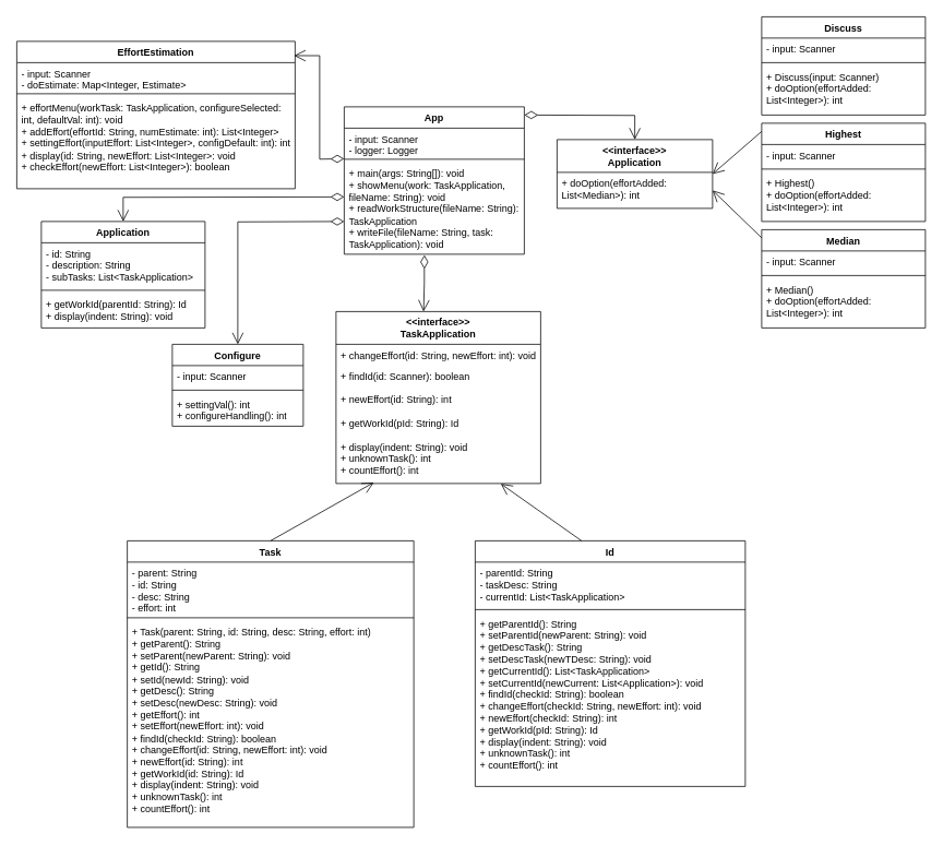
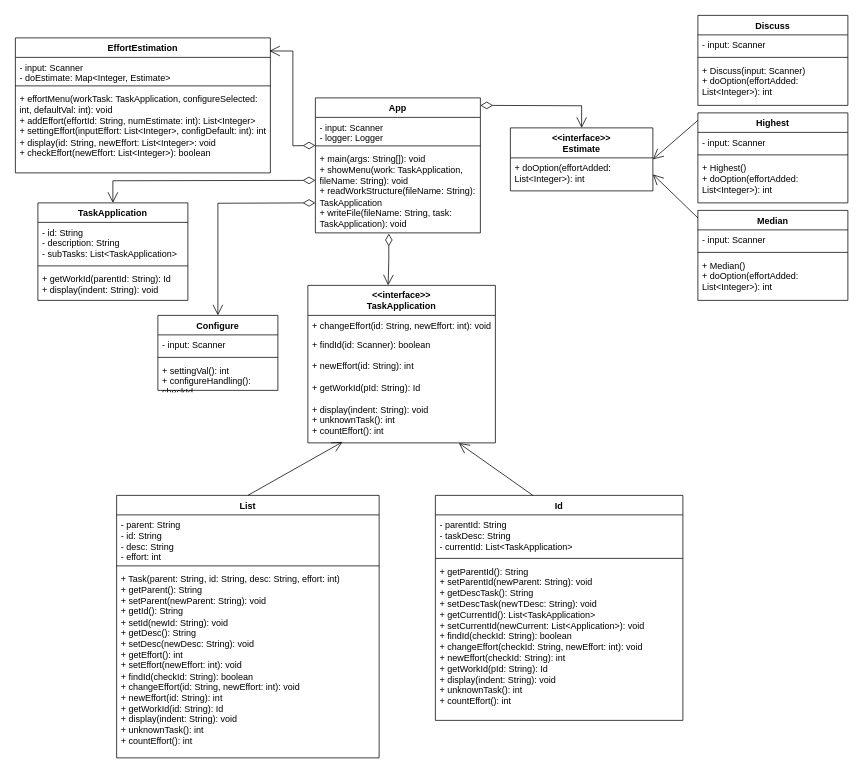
  <mxCell id="0" />
  <mxCell id="1" parent="0" />
  <mxCell id="2" value="EffortEstimation" style="swimlane;fontStyle=1;align=center;verticalAlign=top;childLayout=stackLayout;horizontal=1;startSize=26;horizontalStack=0;resizeParent=1;resizeParentMax=0;resizeLast=0;collapsible=1;marginBottom=0;whiteSpace=wrap;html=1;labelBackgroundColor=none;" parent="1" vertex="1"><mxGeometry x="20" y="50" width="340" height="180" as="geometry" /></mxCell>
  <mxCell id="3" value="- input: Scanner&lt;div&gt;- doEstimate: Map&amp;lt;Integer, Estimate&amp;gt;&lt;/div&gt;" style="text;strokeColor=none;fillColor=none;align=left;verticalAlign=top;spacingLeft=4;spacingRight=4;overflow=hidden;rotatable=0;points=[[0,0.5],[1,0.5]];portConstraint=eastwest;whiteSpace=wrap;html=1;labelBackgroundColor=none;" parent="2" vertex="1"><mxGeometry y="26" width="340" height="34" as="geometry" /></mxCell>
  <mxCell id="4" value="" style="line;strokeWidth=1;fillColor=none;align=left;verticalAlign=middle;spacingTop=-1;spacingLeft=3;spacingRight=3;rotatable=0;labelPosition=right;points=[];portConstraint=eastwest;labelBackgroundColor=none;" parent="2" vertex="1"><mxGeometry y="60" width="340" height="8" as="geometry" /></mxCell>
  <mxCell id="5" value="+ effortMenu(workTask: TaskApplication, configureSelected: int, defaultVal: int): void&lt;div&gt;+ addEffort(effortId: String, numEstimate: int): List&amp;lt;Integer&amp;gt;&lt;/div&gt;&lt;div&gt;+ settingEffort(inputEffort: List&amp;lt;Integer&amp;gt;, configDefault: int): int&lt;/div&gt;&lt;div&gt;+ display(id: String, newEffort: List&amp;lt;Integer&amp;gt;: void&lt;/div&gt;&lt;div&gt;+ checkEffort(newEffort: List&amp;lt;Integer&amp;gt;): boolean&lt;/div&gt;" style="text;strokeColor=none;fillColor=none;align=left;verticalAlign=top;spacingLeft=4;spacingRight=4;overflow=hidden;rotatable=0;points=[[0,0.5],[1,0.5]];portConstraint=eastwest;whiteSpace=wrap;html=1;labelBackgroundColor=none;" parent="2" vertex="1"><mxGeometry y="68" width="340" height="112" as="geometry" /></mxCell>
  <mxCell id="6" value="App" style="swimlane;fontStyle=1;align=center;verticalAlign=top;childLayout=stackLayout;horizontal=1;startSize=26;horizontalStack=0;resizeParent=1;resizeParentMax=0;resizeLast=0;collapsible=1;marginBottom=0;whiteSpace=wrap;html=1;labelBackgroundColor=none;" parent="1" vertex="1"><mxGeometry x="420" y="130" width="220" height="180" as="geometry" /></mxCell>
  <mxCell id="7" value="- input: Scanner&lt;div&gt;- logger: Logger&lt;/div&gt;" style="text;strokeColor=none;fillColor=none;align=left;verticalAlign=top;spacingLeft=4;spacingRight=4;overflow=hidden;rotatable=0;points=[[0,0.5],[1,0.5]];portConstraint=eastwest;whiteSpace=wrap;html=1;labelBackgroundColor=none;" parent="6" vertex="1"><mxGeometry y="26" width="220" height="34" as="geometry" /></mxCell>
  <mxCell id="8" value="" style="endArrow=open;html=1;endSize=12;startArrow=diamondThin;startSize=14;startFill=0;edgeStyle=orthogonalEdgeStyle;align=left;verticalAlign=bottom;rounded=0;entryX=0.996;entryY=0.097;entryDx=0;entryDy=0;entryPerimeter=0;labelBackgroundColor=none;fontColor=default;" parent="6" target="2" edge="1"><mxGeometry x="-1" y="3" relative="1" as="geometry"><mxPoint y="63.38" as="sourcePoint" /><mxPoint x="160" y="63.38" as="targetPoint" /></mxGeometry></mxCell>
  <mxCell id="9" value="" style="line;strokeWidth=1;fillColor=none;align=left;verticalAlign=middle;spacingTop=-1;spacingLeft=3;spacingRight=3;rotatable=0;labelPosition=right;points=[];portConstraint=eastwest;labelBackgroundColor=none;" parent="6" vertex="1"><mxGeometry y="60" width="220" height="8" as="geometry" /></mxCell>
  <mxCell id="10" value="&lt;div&gt;+ main(args: String[]): void&lt;/div&gt;&lt;div&gt;+ showMenu(work: TaskApplication, fileName: String): void&lt;/div&gt;&lt;div&gt;+ readWorkStructure(fileName: String): TaskApplication&lt;/div&gt;&lt;div&gt;+ writeFile(fileName: String, task: TaskApplication): void&lt;/div&gt;" style="text;strokeColor=none;fillColor=none;align=left;verticalAlign=top;spacingLeft=4;spacingRight=4;overflow=hidden;rotatable=0;points=[[0,0.5],[1,0.5]];portConstraint=eastwest;whiteSpace=wrap;html=1;labelBackgroundColor=none;" parent="6" vertex="1"><mxGeometry y="68" width="220" height="112" as="geometry" /></mxCell>
  <mxCell id="11" value="" style="endArrow=open;html=1;endSize=12;startArrow=diamondThin;startSize=14;startFill=0;edgeStyle=orthogonalEdgeStyle;align=left;verticalAlign=bottom;rounded=0;entryX=0.5;entryY=0;entryDx=0;entryDy=0;labelBackgroundColor=none;fontColor=default;" parent="6" target="18" edge="1"><mxGeometry x="-1" y="3" relative="1" as="geometry"><mxPoint y="140" as="sourcePoint" /><mxPoint x="160" y="140" as="targetPoint" /></mxGeometry></mxCell>
- <mxCell id="12" value="Application" style="swimlane;fontStyle=1;align=center;verticalAlign=top;childLayout=stackLayout;horizontal=1;startSize=26;horizontalStack=0;resizeParent=1;resizeParentMax=0;resizeLast=0;collapsible=1;marginBottom=0;whiteSpace=wrap;html=1;labelBackgroundColor=none;" parent="1" vertex="1"><mxGeometry x="50" y="270" width="200" height="130" as="geometry" /></mxCell>
+ <mxCell id="12" value="TaskApplication" style="swimlane;fontStyle=1;align=center;verticalAlign=top;childLayout=stackLayout;horizontal=1;startSize=26;horizontalStack=0;resizeParent=1;resizeParentMax=0;resizeLast=0;collapsible=1;marginBottom=0;whiteSpace=wrap;html=1;labelBackgroundColor=none;" parent="1" vertex="1"><mxGeometry x="50" y="270" width="200" height="130" as="geometry" /></mxCell>
  <mxCell id="13" value="- id: String&lt;div&gt;- description: String&lt;/div&gt;&lt;div&gt;- subTasks: List&amp;lt;TaskApplication&amp;gt;&lt;/div&gt;" style="text;strokeColor=none;fillColor=none;align=left;verticalAlign=top;spacingLeft=4;spacingRight=4;overflow=hidden;rotatable=0;points=[[0,0.5],[1,0.5]];portConstraint=eastwest;whiteSpace=wrap;html=1;labelBackgroundColor=none;" parent="12" vertex="1"><mxGeometry y="26" width="200" height="54" as="geometry" /></mxCell>
  <mxCell id="14" value="" style="line;strokeWidth=1;fillColor=none;align=left;verticalAlign=middle;spacingTop=-1;spacingLeft=3;spacingRight=3;rotatable=0;labelPosition=right;points=[];portConstraint=eastwest;labelBackgroundColor=none;" parent="12" vertex="1"><mxGeometry y="80" width="200" height="8" as="geometry" /></mxCell>
  <mxCell id="15" value="+ getWorkId(parentId: String): Id&lt;div&gt;+ display(indent: String): void&lt;/div&gt;" style="text;strokeColor=none;fillColor=none;align=left;verticalAlign=top;spacingLeft=4;spacingRight=4;overflow=hidden;rotatable=0;points=[[0,0.5],[1,0.5]];portConstraint=eastwest;whiteSpace=wrap;html=1;labelBackgroundColor=none;" parent="12" vertex="1"><mxGeometry y="88" width="200" height="42" as="geometry" /></mxCell>
- <mxCell id="16" value="&lt;div&gt;&amp;lt;&amp;lt;interface&amp;gt;&amp;gt;&lt;/div&gt;Application" style="swimlane;fontStyle=1;align=center;verticalAlign=top;childLayout=stackLayout;horizontal=1;startSize=40;horizontalStack=0;resizeParent=1;resizeParentMax=0;resizeLast=0;collapsible=1;marginBottom=0;whiteSpace=wrap;html=1;labelBackgroundColor=none;" parent="1" vertex="1"><mxGeometry x="680" y="170" width="190" height="84" as="geometry" /></mxCell>
- <mxCell id="17" value="+ doOption(effortAdded: List&amp;lt;Median&amp;gt;): int" style="text;strokeColor=none;fillColor=none;align=left;verticalAlign=top;spacingLeft=4;spacingRight=4;overflow=hidden;rotatable=0;points=[[0,0.5],[1,0.5]];portConstraint=eastwest;whiteSpace=wrap;html=1;labelBackgroundColor=none;" parent="16" vertex="1"><mxGeometry y="40" width="190" height="44" as="geometry" /></mxCell>
+ <mxCell id="16" value="&lt;div&gt;&amp;lt;&amp;lt;interface&amp;gt;&amp;gt;&lt;/div&gt;Estimate" style="swimlane;fontStyle=1;align=center;verticalAlign=top;childLayout=stackLayout;horizontal=1;startSize=40;horizontalStack=0;resizeParent=1;resizeParentMax=0;resizeLast=0;collapsible=1;marginBottom=0;whiteSpace=wrap;html=1;labelBackgroundColor=none;" parent="1" vertex="1"><mxGeometry x="680" y="170" width="190" height="84" as="geometry" /></mxCell>
+ <mxCell id="17" value="+ doOption(effortAdded: List&amp;lt;Integer&amp;gt;): int" style="text;strokeColor=none;fillColor=none;align=left;verticalAlign=top;spacingLeft=4;spacingRight=4;overflow=hidden;rotatable=0;points=[[0,0.5],[1,0.5]];portConstraint=eastwest;whiteSpace=wrap;html=1;labelBackgroundColor=none;" parent="16" vertex="1"><mxGeometry y="40" width="190" height="44" as="geometry" /></mxCell>
  <mxCell id="18" value="Configure" style="swimlane;fontStyle=1;align=center;verticalAlign=top;childLayout=stackLayout;horizontal=1;startSize=26;horizontalStack=0;resizeParent=1;resizeParentMax=0;resizeLast=0;collapsible=1;marginBottom=0;whiteSpace=wrap;html=1;labelBackgroundColor=none;" parent="1" vertex="1"><mxGeometry x="210" y="420" width="160" height="100" as="geometry" /></mxCell>
  <mxCell id="19" value="- input: Scanner" style="text;strokeColor=none;fillColor=none;align=left;verticalAlign=top;spacingLeft=4;spacingRight=4;overflow=hidden;rotatable=0;points=[[0,0.5],[1,0.5]];portConstraint=eastwest;whiteSpace=wrap;html=1;labelBackgroundColor=none;" parent="18" vertex="1"><mxGeometry y="26" width="160" height="26" as="geometry" /></mxCell>
  <mxCell id="20" value="" style="line;strokeWidth=1;fillColor=none;align=left;verticalAlign=middle;spacingTop=-1;spacingLeft=3;spacingRight=3;rotatable=0;labelPosition=right;points=[];portConstraint=eastwest;labelBackgroundColor=none;" parent="18" vertex="1"><mxGeometry y="52" width="160" height="8" as="geometry" /></mxCell>
- <mxCell id="21" value="+ settingVal(): int&lt;div&gt;+ configureHandling(): int&lt;/div&gt;" style="text;strokeColor=none;fillColor=none;align=left;verticalAlign=top;spacingLeft=4;spacingRight=4;overflow=hidden;rotatable=0;points=[[0,0.5],[1,0.5]];portConstraint=eastwest;whiteSpace=wrap;html=1;labelBackgroundColor=none;" parent="18" vertex="1"><mxGeometry y="60" width="160" height="40" as="geometry" /></mxCell>
+ <mxCell id="21" value="+ settingVal(): int&lt;div&gt;+ configureHandling(): checkId&lt;/div&gt;" style="text;strokeColor=none;fillColor=none;align=left;verticalAlign=top;spacingLeft=4;spacingRight=4;overflow=hidden;rotatable=0;points=[[0,0.5],[1,0.5]];portConstraint=eastwest;whiteSpace=wrap;html=1;labelBackgroundColor=none;" parent="18" vertex="1"><mxGeometry y="60" width="160" height="40" as="geometry" /></mxCell>
  <mxCell id="22" value="Discuss" style="swimlane;fontStyle=1;align=center;verticalAlign=top;childLayout=stackLayout;horizontal=1;startSize=26;horizontalStack=0;resizeParent=1;resizeParentMax=0;resizeLast=0;collapsible=1;marginBottom=0;whiteSpace=wrap;html=1;labelBackgroundColor=none;" parent="1" vertex="1"><mxGeometry x="930" y="20" width="200" height="120" as="geometry" /></mxCell>
  <mxCell id="23" value="- input: Scanner" style="text;strokeColor=none;fillColor=none;align=left;verticalAlign=top;spacingLeft=4;spacingRight=4;overflow=hidden;rotatable=0;points=[[0,0.5],[1,0.5]];portConstraint=eastwest;whiteSpace=wrap;html=1;labelBackgroundColor=none;" parent="22" vertex="1"><mxGeometry y="26" width="200" height="26" as="geometry" /></mxCell>
  <mxCell id="24" value="" style="line;strokeWidth=1;fillColor=none;align=left;verticalAlign=middle;spacingTop=-1;spacingLeft=3;spacingRight=3;rotatable=0;labelPosition=right;points=[];portConstraint=eastwest;labelBackgroundColor=none;" parent="22" vertex="1"><mxGeometry y="52" width="200" height="8" as="geometry" /></mxCell>
  <mxCell id="25" value="+ Discuss(input: Scanner)&lt;div&gt;+ doOption(effortAdded: List&amp;lt;Integer&amp;gt;): int&lt;/div&gt;" style="text;strokeColor=none;fillColor=none;align=left;verticalAlign=top;spacingLeft=4;spacingRight=4;overflow=hidden;rotatable=0;points=[[0,0.5],[1,0.5]];portConstraint=eastwest;whiteSpace=wrap;html=1;labelBackgroundColor=none;" parent="22" vertex="1"><mxGeometry y="60" width="200" height="60" as="geometry" /></mxCell>
  <mxCell id="26" value="Highest" style="swimlane;fontStyle=1;align=center;verticalAlign=top;childLayout=stackLayout;horizontal=1;startSize=26;horizontalStack=0;resizeParent=1;resizeParentMax=0;resizeLast=0;collapsible=1;marginBottom=0;whiteSpace=wrap;html=1;labelBackgroundColor=none;" parent="1" vertex="1"><mxGeometry x="930" y="150" width="200" height="120" as="geometry" /></mxCell>
  <mxCell id="27" value="" style="endArrow=open;endFill=1;endSize=12;html=1;rounded=0;entryX=1;entryY=0.5;entryDx=0;entryDy=0;labelBackgroundColor=none;fontColor=default;" parent="26" target="16" edge="1"><mxGeometry width="160" relative="1" as="geometry"><mxPoint y="10" as="sourcePoint" /><mxPoint x="160" y="10" as="targetPoint" /></mxGeometry></mxCell>
  <mxCell id="28" value="- input: Scanner" style="text;strokeColor=none;fillColor=none;align=left;verticalAlign=top;spacingLeft=4;spacingRight=4;overflow=hidden;rotatable=0;points=[[0,0.5],[1,0.5]];portConstraint=eastwest;whiteSpace=wrap;html=1;labelBackgroundColor=none;" parent="26" vertex="1"><mxGeometry y="26" width="200" height="26" as="geometry" /></mxCell>
  <mxCell id="29" value="" style="line;strokeWidth=1;fillColor=none;align=left;verticalAlign=middle;spacingTop=-1;spacingLeft=3;spacingRight=3;rotatable=0;labelPosition=right;points=[];portConstraint=eastwest;labelBackgroundColor=none;" parent="26" vertex="1"><mxGeometry y="52" width="200" height="8" as="geometry" /></mxCell>
  <mxCell id="30" value="+ Highest()&lt;div&gt;+ doOption(effortAdded: List&amp;lt;Integer&amp;gt;): int&lt;/div&gt;" style="text;strokeColor=none;fillColor=none;align=left;verticalAlign=top;spacingLeft=4;spacingRight=4;overflow=hidden;rotatable=0;points=[[0,0.5],[1,0.5]];portConstraint=eastwest;whiteSpace=wrap;html=1;labelBackgroundColor=none;" parent="26" vertex="1"><mxGeometry y="60" width="200" height="60" as="geometry" /></mxCell>
  <mxCell id="31" value="Median" style="swimlane;fontStyle=1;align=center;verticalAlign=top;childLayout=stackLayout;horizontal=1;startSize=26;horizontalStack=0;resizeParent=1;resizeParentMax=0;resizeLast=0;collapsible=1;marginBottom=0;whiteSpace=wrap;html=1;labelBackgroundColor=none;" parent="1" vertex="1"><mxGeometry x="930" y="280" width="200" height="120" as="geometry" /></mxCell>
  <mxCell id="32" value="" style="endArrow=open;endFill=1;endSize=12;html=1;rounded=0;entryX=1;entryY=0.5;entryDx=0;entryDy=0;labelBackgroundColor=none;fontColor=default;" parent="31" target="17" edge="1"><mxGeometry width="160" relative="1" as="geometry"><mxPoint y="10" as="sourcePoint" /><mxPoint x="160" y="10" as="targetPoint" /></mxGeometry></mxCell>
  <mxCell id="33" value="- input: Scanner" style="text;strokeColor=none;fillColor=none;align=left;verticalAlign=top;spacingLeft=4;spacingRight=4;overflow=hidden;rotatable=0;points=[[0,0.5],[1,0.5]];portConstraint=eastwest;whiteSpace=wrap;html=1;labelBackgroundColor=none;" parent="31" vertex="1"><mxGeometry y="26" width="200" height="26" as="geometry" /></mxCell>
  <mxCell id="34" value="" style="line;strokeWidth=1;fillColor=none;align=left;verticalAlign=middle;spacingTop=-1;spacingLeft=3;spacingRight=3;rotatable=0;labelPosition=right;points=[];portConstraint=eastwest;labelBackgroundColor=none;" parent="31" vertex="1"><mxGeometry y="52" width="200" height="8" as="geometry" /></mxCell>
  <mxCell id="35" value="+ Median()&lt;div&gt;+ doOption(effortAdded: List&amp;lt;Integer&amp;gt;): int&lt;/div&gt;" style="text;strokeColor=none;fillColor=none;align=left;verticalAlign=top;spacingLeft=4;spacingRight=4;overflow=hidden;rotatable=0;points=[[0,0.5],[1,0.5]];portConstraint=eastwest;whiteSpace=wrap;html=1;labelBackgroundColor=none;" parent="31" vertex="1"><mxGeometry y="60" width="200" height="60" as="geometry" /></mxCell>
  <mxCell id="36" value="&lt;div&gt;&lt;b&gt;&amp;lt;&amp;lt;interface&amp;gt;&amp;gt;&lt;/b&gt;&lt;/div&gt;&lt;b&gt;TaskApplication&lt;/b&gt;" style="swimlane;fontStyle=0;childLayout=stackLayout;horizontal=1;startSize=40;fillColor=none;horizontalStack=0;resizeParent=1;resizeParentMax=0;resizeLast=0;collapsible=1;marginBottom=0;whiteSpace=wrap;html=1;labelBackgroundColor=none;" parent="1" vertex="1"><mxGeometry x="410" y="380" width="250" height="210" as="geometry" /></mxCell>
  <mxCell id="37" value="+ changeEffort(id: String, newEffort: int): void" style="text;strokeColor=none;fillColor=none;align=left;verticalAlign=top;spacingLeft=4;spacingRight=4;overflow=hidden;rotatable=0;points=[[0,0.5],[1,0.5]];portConstraint=eastwest;whiteSpace=wrap;html=1;labelBackgroundColor=none;" parent="36" vertex="1"><mxGeometry y="40" width="250" height="26" as="geometry" /></mxCell>
  <mxCell id="38" value="+ findId(id: Scanner): boolean" style="text;strokeColor=none;fillColor=none;align=left;verticalAlign=top;spacingLeft=4;spacingRight=4;overflow=hidden;rotatable=0;points=[[0,0.5],[1,0.5]];portConstraint=eastwest;whiteSpace=wrap;html=1;labelBackgroundColor=none;" parent="36" vertex="1"><mxGeometry y="66" width="250" height="28" as="geometry" /></mxCell>
  <mxCell id="39" value="+ newEffort(id: String): int&lt;div&gt;&lt;br&gt;&lt;/div&gt;&lt;div&gt;+ getWorkId(pId: String): Id&lt;/div&gt;&lt;div&gt;&lt;br&gt;&lt;/div&gt;&lt;div&gt;+ display(indent: String): void&lt;/div&gt;&lt;div&gt;+ unknownTask(): int&lt;/div&gt;&lt;div&gt;+ countEffort(): int&lt;/div&gt;" style="text;strokeColor=none;fillColor=none;align=left;verticalAlign=top;spacingLeft=4;spacingRight=4;overflow=hidden;rotatable=0;points=[[0,0.5],[1,0.5]];portConstraint=eastwest;whiteSpace=wrap;html=1;labelBackgroundColor=none;" parent="36" vertex="1"><mxGeometry y="94" width="250" height="116" as="geometry" /></mxCell>
- <mxCell id="40" value="Task" style="swimlane;fontStyle=1;align=center;verticalAlign=top;childLayout=stackLayout;horizontal=1;startSize=26;horizontalStack=0;resizeParent=1;resizeParentMax=0;resizeLast=0;collapsible=1;marginBottom=0;whiteSpace=wrap;html=1;labelBackgroundColor=none;" parent="1" vertex="1"><mxGeometry x="155" y="660" width="350" height="350" as="geometry" /></mxCell>
+ <mxCell id="40" value="List" style="swimlane;fontStyle=1;align=center;verticalAlign=top;childLayout=stackLayout;horizontal=1;startSize=26;horizontalStack=0;resizeParent=1;resizeParentMax=0;resizeLast=0;collapsible=1;marginBottom=0;whiteSpace=wrap;html=1;labelBackgroundColor=none;" parent="1" vertex="1"><mxGeometry x="155" y="660" width="350" height="350" as="geometry" /></mxCell>
  <mxCell id="41" value="- parent: String&lt;div&gt;- id: String&lt;/div&gt;&lt;div&gt;- desc: String&lt;/div&gt;&lt;div&gt;- effort: int&lt;br&gt;&lt;div&gt;&lt;br&gt;&lt;/div&gt;&lt;/div&gt;" style="text;strokeColor=none;fillColor=none;align=left;verticalAlign=top;spacingLeft=4;spacingRight=4;overflow=hidden;rotatable=0;points=[[0,0.5],[1,0.5]];portConstraint=eastwest;whiteSpace=wrap;html=1;labelBackgroundColor=none;" parent="40" vertex="1"><mxGeometry y="26" width="350" height="64" as="geometry" /></mxCell>
  <mxCell id="42" value="" style="line;strokeWidth=1;fillColor=none;align=left;verticalAlign=middle;spacingTop=-1;spacingLeft=3;spacingRight=3;rotatable=0;labelPosition=right;points=[];portConstraint=eastwest;labelBackgroundColor=none;" parent="40" vertex="1"><mxGeometry y="90" width="350" height="8" as="geometry" /></mxCell>
  <mxCell id="43" value="+ Task(parent: String, id: String, desc: String, effort: int)&lt;div&gt;+ getParent(): String&lt;/div&gt;&lt;div&gt;+ setParent(newParent: String): void&lt;/div&gt;&lt;div&gt;&lt;div&gt;+ getId(): String&lt;/div&gt;&lt;div&gt;+ setId(newId: String): void&lt;/div&gt;&lt;/div&gt;&lt;div&gt;&lt;div&gt;+ getDesc(): String&lt;/div&gt;&lt;div&gt;+ setDesc(newDesc: String): void&lt;/div&gt;&lt;/div&gt;&lt;div&gt;&lt;div&gt;+ getEffort(): int&lt;/div&gt;&lt;div&gt;+ setEffort(newEffort: int): void&lt;/div&gt;&lt;/div&gt;&lt;div&gt;&lt;div&gt;+ findId(checkId: String): boolean&lt;/div&gt;&lt;div&gt;+ changeEffort(id: String, newEffort: int): void&lt;/div&gt;&lt;/div&gt;&lt;div&gt;+ newEffort(id: String): int&lt;/div&gt;&lt;div&gt;+ getWorkId(id: String): Id&lt;/div&gt;&lt;div&gt;+ display(indent: String): void&lt;/div&gt;&lt;div&gt;+ unknownTask(): int&lt;/div&gt;&lt;div&gt;+ countEffort(): int&lt;/div&gt;" style="text;strokeColor=none;fillColor=none;align=left;verticalAlign=top;spacingLeft=4;spacingRight=4;overflow=hidden;rotatable=0;points=[[0,0.5],[1,0.5]];portConstraint=eastwest;whiteSpace=wrap;html=1;labelBackgroundColor=none;" parent="40" vertex="1"><mxGeometry y="98" width="350" height="252" as="geometry" /></mxCell>
  <mxCell id="44" value="Id" style="swimlane;fontStyle=1;align=center;verticalAlign=top;childLayout=stackLayout;horizontal=1;startSize=26;horizontalStack=0;resizeParent=1;resizeParentMax=0;resizeLast=0;collapsible=1;marginBottom=0;whiteSpace=wrap;html=1;labelBackgroundColor=none;" parent="1" vertex="1"><mxGeometry x="580" y="660" width="330" height="300" as="geometry" /></mxCell>
  <mxCell id="45" value="" style="endArrow=open;endFill=1;endSize=12;html=1;rounded=0;entryX=0.805;entryY=1.003;entryDx=0;entryDy=0;entryPerimeter=0;labelBackgroundColor=none;fontColor=default;" parent="44" target="39" edge="1"><mxGeometry width="160" relative="1" as="geometry"><mxPoint x="130" as="sourcePoint" /><mxPoint x="20" y="-57" as="targetPoint" /></mxGeometry></mxCell>
  <mxCell id="46" value="- parentId: String&lt;div&gt;- taskDesc: String&lt;/div&gt;&lt;div&gt;- currentId: List&amp;lt;TaskApplication&amp;gt;&lt;/div&gt;" style="text;strokeColor=none;fillColor=none;align=left;verticalAlign=top;spacingLeft=4;spacingRight=4;overflow=hidden;rotatable=0;points=[[0,0.5],[1,0.5]];portConstraint=eastwest;whiteSpace=wrap;html=1;labelBackgroundColor=none;" parent="44" vertex="1"><mxGeometry y="26" width="330" height="54" as="geometry" /></mxCell>
  <mxCell id="47" value="" style="line;strokeWidth=1;fillColor=none;align=left;verticalAlign=middle;spacingTop=-1;spacingLeft=3;spacingRight=3;rotatable=0;labelPosition=right;points=[];portConstraint=eastwest;labelBackgroundColor=none;" parent="44" vertex="1"><mxGeometry y="80" width="330" height="8" as="geometry" /></mxCell>
  <mxCell id="48" value="&lt;div&gt;&lt;div&gt;+ getParentId(): String&lt;/div&gt;&lt;div&gt;+ setParentId(newParent: String): void&lt;/div&gt;&lt;/div&gt;&lt;div&gt;+ getDescTask(): String&lt;/div&gt;&lt;div&gt;+ setDescTask(newTDesc: String): void&lt;/div&gt;&lt;div&gt;+ getCurrentId(): List&amp;lt;TaskApplication&amp;gt;&lt;/div&gt;&lt;div&gt;+ setCurrentId(newCurrent: List&amp;lt;Application&amp;gt;): void&lt;/div&gt;&lt;div&gt;&lt;div&gt;+ findId(checkId: String): boolean&lt;/div&gt;&lt;div&gt;+ changeEffort(checkId: String, newEffort: int): void&lt;/div&gt;&lt;/div&gt;&lt;div&gt;+ newEffort(checkId: String): int&lt;/div&gt;&lt;div&gt;+ getWorkId(pId: String): Id&lt;/div&gt;&lt;div&gt;+ display(indent: String): void&lt;/div&gt;&lt;div&gt;+ unknownTask(): int&lt;/div&gt;&lt;div&gt;+ countEffort(): int&lt;/div&gt;" style="text;strokeColor=none;fillColor=none;align=left;verticalAlign=top;spacingLeft=4;spacingRight=4;overflow=hidden;rotatable=0;points=[[0,0.5],[1,0.5]];portConstraint=eastwest;whiteSpace=wrap;html=1;labelBackgroundColor=none;" parent="44" vertex="1"><mxGeometry y="88" width="330" height="212" as="geometry" /></mxCell>
  <mxCell id="49" value="" style="endArrow=open;endFill=1;endSize=12;html=1;rounded=0;exitX=0.5;exitY=0;exitDx=0;exitDy=0;entryX=0.185;entryY=0.989;entryDx=0;entryDy=0;entryPerimeter=0;labelBackgroundColor=none;fontColor=default;" parent="1" source="40" target="39" edge="1"><mxGeometry width="160" relative="1" as="geometry"><mxPoint x="400" y="490" as="sourcePoint" /><mxPoint x="560" y="490" as="targetPoint" /></mxGeometry></mxCell>
  <mxCell id="50" value="" style="endArrow=open;html=1;endSize=12;startArrow=diamondThin;startSize=14;startFill=0;edgeStyle=orthogonalEdgeStyle;align=left;verticalAlign=bottom;rounded=0;labelBackgroundColor=none;fontColor=default;" parent="1" target="12" edge="1"><mxGeometry x="-1" y="3" relative="1" as="geometry"><mxPoint x="420" y="240" as="sourcePoint" /><mxPoint x="560" y="240" as="targetPoint" /></mxGeometry></mxCell>
  <mxCell id="51" value="" style="endArrow=open;html=1;endSize=12;startArrow=diamondThin;startSize=14;startFill=0;edgeStyle=orthogonalEdgeStyle;align=left;verticalAlign=bottom;rounded=0;entryX=0.5;entryY=0;entryDx=0;entryDy=0;labelBackgroundColor=none;fontColor=default;" parent="1" target="16" edge="1"><mxGeometry x="-1" y="3" relative="1" as="geometry"><mxPoint x="640" y="140" as="sourcePoint" /><mxPoint x="800" y="140" as="targetPoint" /></mxGeometry></mxCell>
  <mxCell id="52" value="" style="endArrow=open;html=1;endSize=12;startArrow=diamondThin;startSize=14;startFill=0;edgeStyle=orthogonalEdgeStyle;align=left;verticalAlign=bottom;rounded=0;exitX=0.445;exitY=1.009;exitDx=0;exitDy=0;exitPerimeter=0;" parent="1" source="10" edge="1"><mxGeometry x="-1" y="3" relative="1" as="geometry"><mxPoint x="490" y="339.5" as="sourcePoint" /><mxPoint x="517" y="380" as="targetPoint" /></mxGeometry></mxCell>
